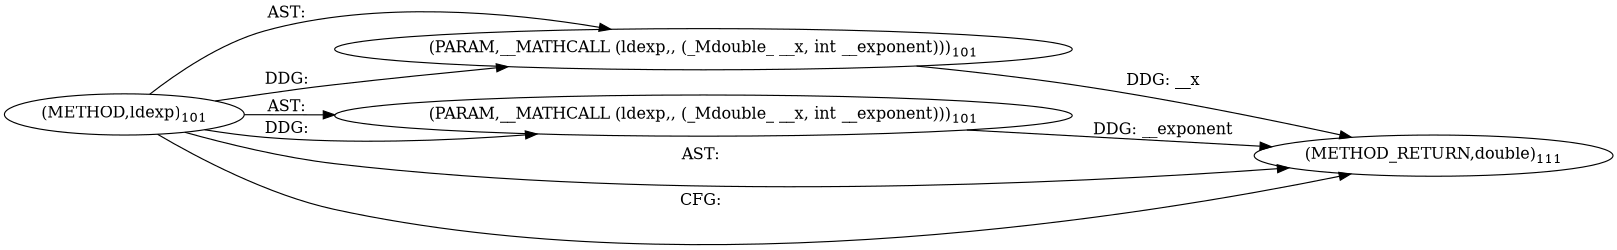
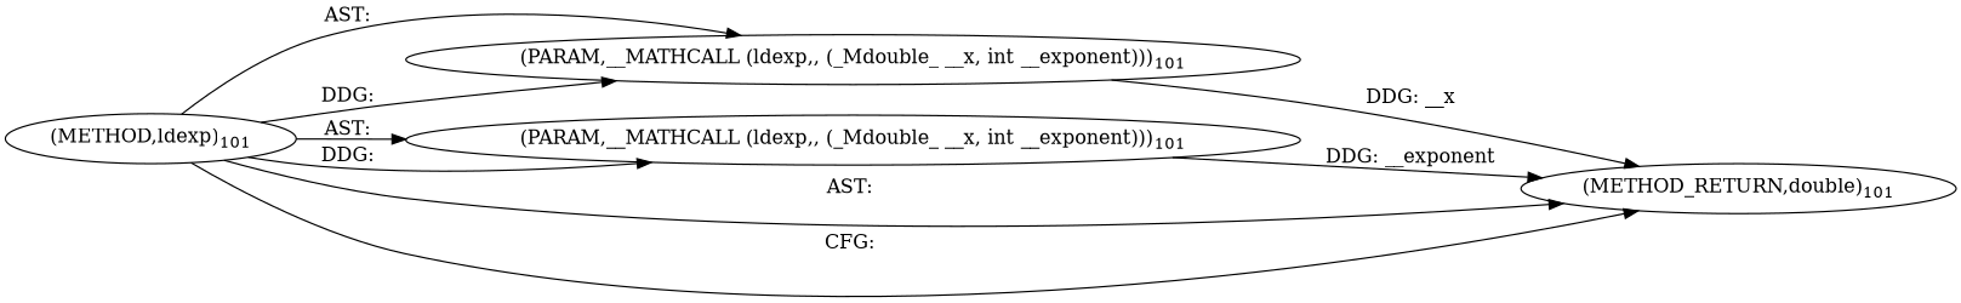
  digraph {
    rankdir=LR
    n1 [label=<(METHOD,ldexp)<SUB>101</SUB>>]
    n2 [label=<(PARAM,__MATHCALL (ldexp,, (_Mdouble_ __x, int __exponent)))<SUB>101</SUB>>]
    n3 [label=<(PARAM,__MATHCALL (ldexp,, (_Mdouble_ __x, int __exponent)))<SUB>101</SUB>>]
-   n4 [label=<(METHOD_RETURN,double)<SUB>111</SUB>>]
+   n4 [label=<(METHOD_RETURN,double)<SUB>101</SUB>>]
    n1 -> n2 [label="AST: "]
    n1 -> n2 [label="DDG: "]
    n1 -> n3 [label="AST: "]
    n1 -> n3 [label="DDG: "]
    n1 -> n4 [label="AST: "]
    n1 -> n4 [label="CFG: "]
    n2 -> n4 [label="DDG: __x"]
    n3 -> n4 [label="DDG: __exponent"]
  }
